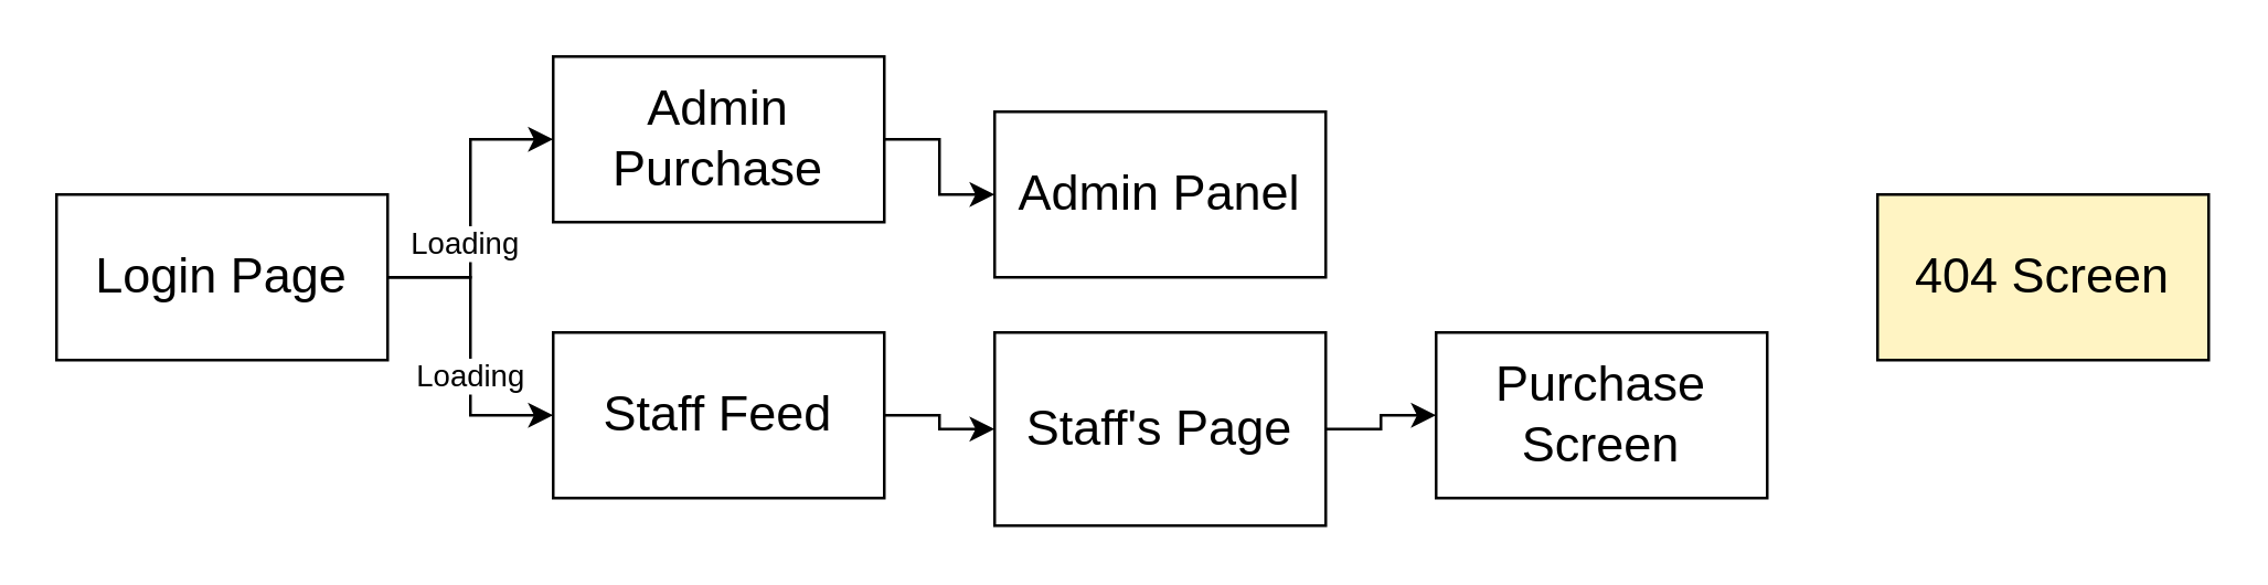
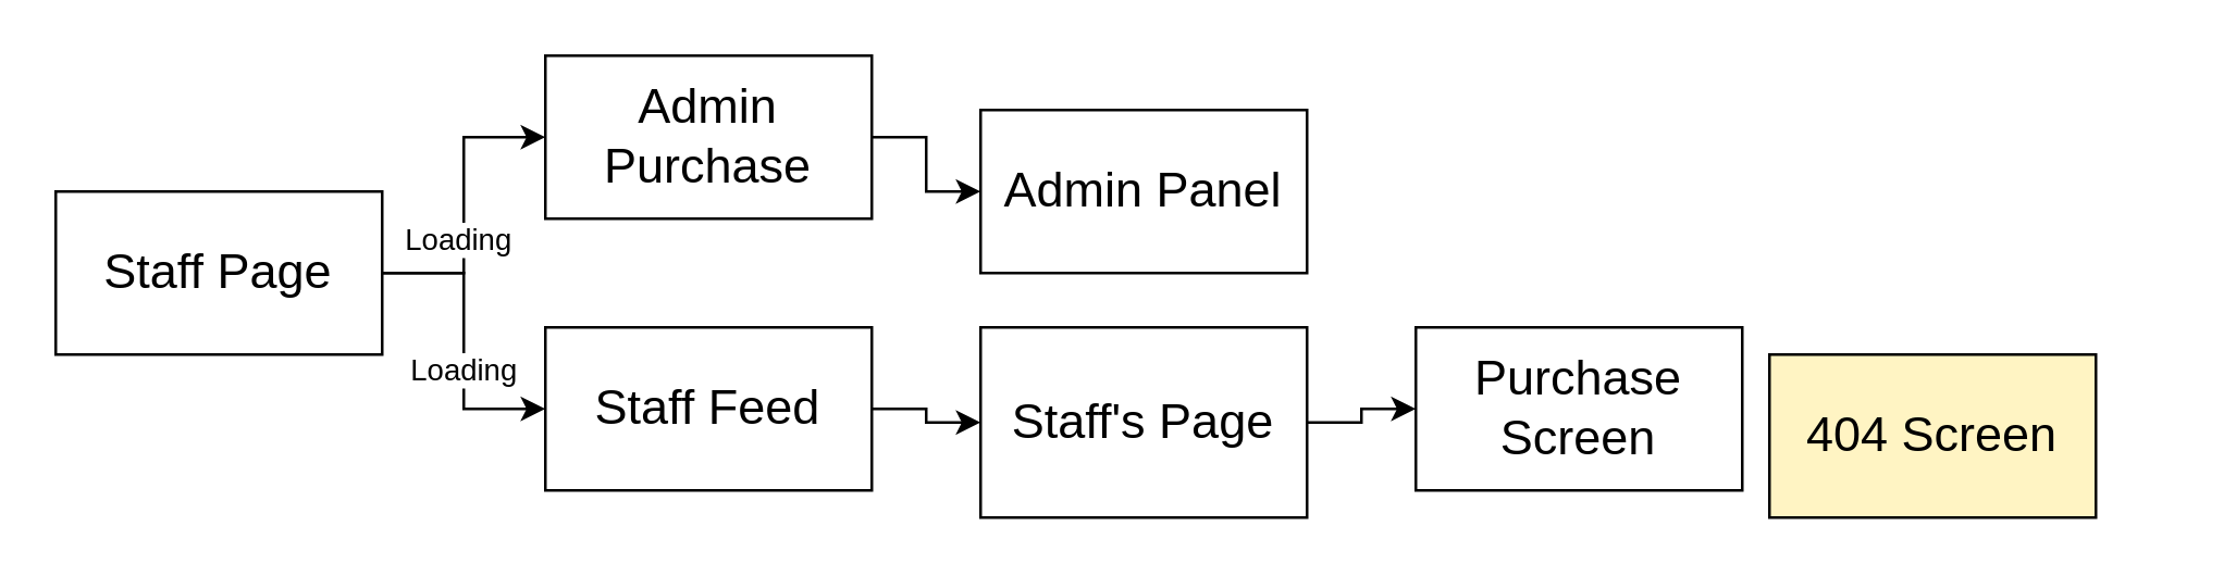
  <mxCell id="0" />
  <mxCell id="1" parent="0" />
  <mxCell id="2" style="edgeStyle=orthogonalEdgeStyle;rounded=0;orthogonalLoop=1;jettySize=auto;html=1;" edge="1" parent="1" source="6" target="8"><mxGeometry relative="1" as="geometry" /></mxCell>
  <mxCell id="3" value="Loading&lt;br&gt;" style="edgeLabel;html=1;align=center;verticalAlign=middle;resizable=0;points=[];" vertex="1" connectable="0" parent="2"><mxGeometry x="-0.211" y="3" relative="1" as="geometry"><mxPoint as="offset" /></mxGeometry></mxCell>
  <mxCell id="4" style="edgeStyle=orthogonalEdgeStyle;rounded=0;orthogonalLoop=1;jettySize=auto;html=1;entryX=0;entryY=0.5;entryDx=0;entryDy=0;" edge="1" parent="1" source="6" target="10"><mxGeometry relative="1" as="geometry" /></mxCell>
  <mxCell id="5" value="Loading" style="edgeLabel;html=1;align=center;verticalAlign=middle;resizable=0;points=[];" vertex="1" connectable="0" parent="4"><mxGeometry x="0.186" y="-1" relative="1" as="geometry"><mxPoint as="offset" /></mxGeometry></mxCell>
- <mxCell id="6" value="&lt;font style=&quot;font-size: 18px&quot;&gt;Login Page&lt;/font&gt;" style="rounded=0;whiteSpace=wrap;html=1;" vertex="1" parent="1"><mxGeometry x="20" y="70" width="120" height="60" as="geometry" /></mxCell>
+ <mxCell id="6" value="&lt;font style=&quot;font-size: 18px&quot;&gt;Staff Page&lt;/font&gt;" style="rounded=0;whiteSpace=wrap;html=1;" vertex="1" parent="1"><mxGeometry x="20" y="70" width="120" height="60" as="geometry" /></mxCell>
  <mxCell id="7" style="edgeStyle=orthogonalEdgeStyle;rounded=0;orthogonalLoop=1;jettySize=auto;html=1;" edge="1" parent="1" source="8" target="11"><mxGeometry relative="1" as="geometry" /></mxCell>
  <mxCell id="8" value="&lt;font style=&quot;font-size: 18px&quot;&gt;Admin Purchase&lt;/font&gt;" style="rounded=0;whiteSpace=wrap;html=1;" vertex="1" parent="1"><mxGeometry x="200" y="20" width="120" height="60" as="geometry" /></mxCell>
  <mxCell id="9" style="edgeStyle=orthogonalEdgeStyle;rounded=0;orthogonalLoop=1;jettySize=auto;html=1;" edge="1" parent="1" source="10" target="13"><mxGeometry relative="1" as="geometry" /></mxCell>
  <mxCell id="10" value="&lt;font style=&quot;font-size: 18px&quot;&gt;Staff Feed&lt;/font&gt;" style="rounded=0;whiteSpace=wrap;html=1;" vertex="1" parent="1"><mxGeometry x="200" y="120" width="120" height="60" as="geometry" /></mxCell>
  <mxCell id="11" value="&lt;font style=&quot;font-size: 18px&quot;&gt;Admin Panel&lt;/font&gt;" style="rounded=0;whiteSpace=wrap;html=1;" vertex="1" parent="1"><mxGeometry x="360" y="40" width="120" height="60" as="geometry" /></mxCell>
  <mxCell id="12" style="edgeStyle=orthogonalEdgeStyle;rounded=0;orthogonalLoop=1;jettySize=auto;html=1;" edge="1" parent="1" source="13" target="15"><mxGeometry relative="1" as="geometry" /></mxCell>
  <mxCell id="13" value="&lt;font style=&quot;font-size: 18px&quot;&gt;Staff's Page&lt;/font&gt;" style="rounded=0;whiteSpace=wrap;html=1;" vertex="1" parent="1"><mxGeometry x="360" y="120" width="120" height="70" as="geometry" /></mxCell>
- <mxCell id="14" value="&lt;span style=&quot;font-size: 18px&quot;&gt;404 Screen&lt;/span&gt;" style="whiteSpace=wrap;html=1;fillColor=#FFF4C3;" vertex="1" parent="1"><mxGeometry x="680" y="70" width="120" height="60" as="geometry" /></mxCell>
+ <mxCell id="14" value="&lt;span style=&quot;font-size: 18px&quot;&gt;404 Screen&lt;/span&gt;" style="whiteSpace=wrap;html=1;fillColor=#FFF4C3;" vertex="1" parent="1"><mxGeometry x="650" y="130" width="120" height="60" as="geometry" /></mxCell>
  <mxCell id="15" value="&lt;span style=&quot;font-size: 18px&quot;&gt;Purchase Screen&lt;/span&gt;" style="whiteSpace=wrap;html=1;" vertex="1" parent="1"><mxGeometry x="520" y="120" width="120" height="60" as="geometry" /></mxCell>
